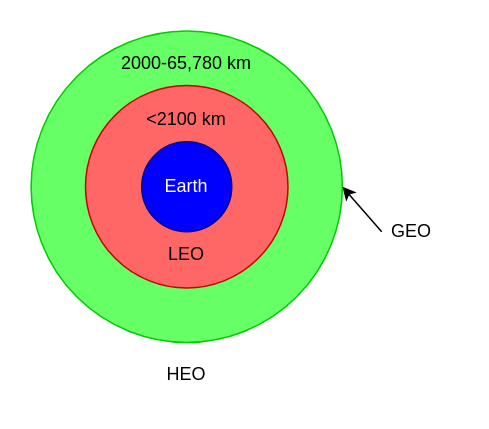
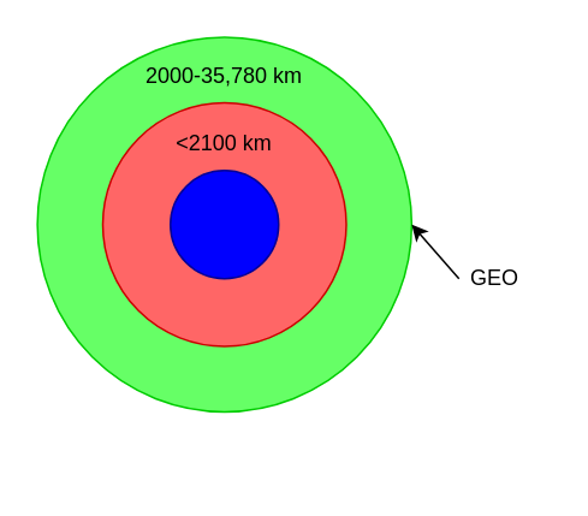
  <mxCell id="0" />
  <mxCell id="1" parent="0" />
  <mxCell id="2" value="" style="ellipse;whiteSpace=wrap;html=1;aspect=fixed;fillColor=#66FF66;strokeColor=#00CC00;" vertex="1" parent="1"><mxGeometry x="20.25" y="20.25" width="207.5" height="207.5" as="geometry" /></mxCell>
  <mxCell id="3" value="" style="ellipse;whiteSpace=wrap;html=1;aspect=fixed;strokeColor=#CC0000;fillColor=#FF6666;" vertex="1" parent="1"><mxGeometry x="56.5" y="56.5" width="135" height="135" as="geometry" /></mxCell>
  <mxCell id="4" value="" style="ellipse;whiteSpace=wrap;html=1;aspect=fixed;fillColor=#0000FF;strokeColor=#000099;" vertex="1" parent="1"><mxGeometry x="94" y="94" width="60" height="60" as="geometry" /></mxCell>
- <mxCell id="5" value="Earth" style="text;html=1;align=center;verticalAlign=middle;whiteSpace=wrap;rounded=0;fontColor=#FFFFFF;" vertex="1" parent="1"><mxGeometry x="94" y="109" width="60" height="30" as="geometry" /></mxCell>
- <mxCell id="6" value="LEO" style="text;html=1;align=center;verticalAlign=middle;whiteSpace=wrap;rounded=0;" vertex="1" parent="1"><mxGeometry x="94" y="154" width="60" height="30" as="geometry" /></mxCell>
  <mxCell id="7" value="&amp;lt;2100 km" style="text;html=1;align=center;verticalAlign=middle;whiteSpace=wrap;rounded=0;" vertex="1" parent="1"><mxGeometry x="94" y="64" width="60" height="30" as="geometry" /></mxCell>
- <mxCell id="8" value="2000-65,780 km" style="text;html=1;align=center;verticalAlign=middle;whiteSpace=wrap;rounded=0;" vertex="1" parent="1"><mxGeometry x="79" y="26.5" width="90" height="30" as="geometry" /></mxCell>
- <mxCell id="9" value="HEO" style="text;html=1;align=center;verticalAlign=middle;whiteSpace=wrap;rounded=0;" vertex="1" parent="1"><mxGeometry x="94" y="234" width="60" height="30" as="geometry" /></mxCell>
+ <mxCell id="8" value="2000-35,780 km" style="text;html=1;align=center;verticalAlign=middle;whiteSpace=wrap;rounded=0;" vertex="1" parent="1"><mxGeometry x="79" y="26.5" width="90" height="30" as="geometry" /></mxCell>
  <mxCell id="10" value="GEO" style="text;html=1;align=center;verticalAlign=middle;whiteSpace=wrap;rounded=0;" vertex="1" parent="1"><mxGeometry x="244" y="139" width="60" height="30" as="geometry" /></mxCell>
  <mxCell id="11" value="" style="endArrow=classic;html=1;rounded=0;entryX=1;entryY=0.5;entryDx=0;entryDy=0;" edge="1" parent="1" target="2"><mxGeometry width="50" height="50" relative="1" as="geometry"><mxPoint x="254" y="154" as="sourcePoint" /><mxPoint x="314" y="94" as="targetPoint" /></mxGeometry></mxCell>
